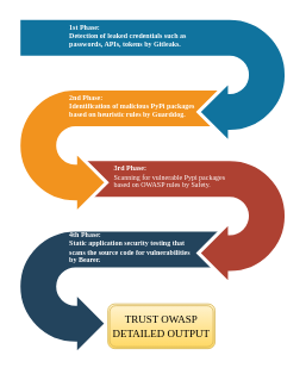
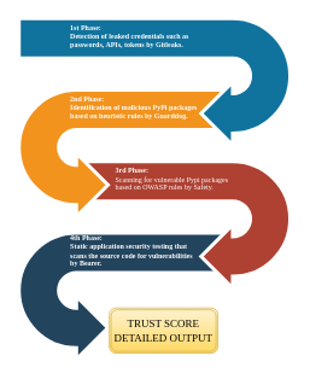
  <mxCell id="0" />
  <mxCell id="1" parent="0" />
  <mxCell id="2" value="" style="html=1;shadow=0;dashed=0;align=center;verticalAlign=middle;shape=mxgraph.arrows2.uTurnArrow;dy=22;arrowHead=70;dx2=35;strokeColor=#ffffff;fillColor=#23445D;fontSize=12;fontColor=#3333FF;flipV=1;strokeWidth=4;" vertex="1" parent="1"><mxGeometry x="20" y="257" width="230" height="140" as="geometry" /></mxCell>
  <mxCell id="3" value="" style="html=1;shadow=0;dashed=0;align=center;verticalAlign=middle;shape=mxgraph.arrows2.uTurnArrow;dy=22;arrowHead=70;dx2=35;strokeColor=#ffffff;fillColor=#AE4132;fontSize=12;fontColor=#3333FF;flipH=1;flipV=1;strokeWidth=4;" vertex="1" parent="1"><mxGeometry x="90" y="178" width="230" height="140" as="geometry" /></mxCell>
  <mxCell id="4" value="" style="html=1;shadow=0;dashed=0;align=center;verticalAlign=middle;shape=mxgraph.arrows2.uTurnArrow;dy=22;arrowHead=70;dx2=35;strokeColor=#ffffff;fillColor=#F2931E;fontSize=12;fontColor=#3333FF;flipV=1;strokeWidth=4;" vertex="1" parent="1"><mxGeometry x="20" y="99" width="230" height="140" as="geometry" /></mxCell>
  <mxCell id="5" value="" style="html=1;shadow=0;dashed=0;align=center;verticalAlign=middle;shape=mxgraph.arrows2.uTurnArrow;dy=22;arrowHead=70;dx2=35;strokeColor=#ffffff;fillColor=#10739E;fontSize=12;fontColor=#3333FF;flipH=1;flipV=1;strokeWidth=4;" vertex="1" parent="1"><mxGeometry x="20" y="20" width="300" height="140" as="geometry" /></mxCell>
  <mxCell id="6" value="&lt;b&gt;1st Phase:&lt;br&gt;Detection of leaked credentials such as passwords, APIs, tokens by Gitleaks.&lt;/b&gt;" style="rounded=0;whiteSpace=wrap;shadow=0;strokeColor=none;strokeWidth=6;fillColor=none;fontSize=8;fontColor=#FFFFFF;align=left;html=1;spacingLeft=5;fontFamily=Times New Roman;" vertex="1" parent="1"><mxGeometry x="70" y="20" width="150" height="40" as="geometry" /></mxCell>
  <mxCell id="7" value="&lt;b&gt;2nd Phase:&lt;br&gt;Identification of malicious PyPi packages based on heuristic rules by Guarddog.&lt;/b&gt;" style="rounded=0;whiteSpace=wrap;shadow=0;strokeColor=none;strokeWidth=6;fillColor=none;fontSize=8;fontColor=#FFFFFF;align=left;html=1;spacingLeft=5;fontFamily=Times New Roman;" vertex="1" parent="1"><mxGeometry x="70" y="99" width="150" height="40" as="geometry" /></mxCell>
  <mxCell id="8" value="&lt;b&gt;3rd Phase:&lt;br&gt;&lt;/b&gt;Scanning for vulnerable Pypi packages based on OWASP rules by Safety." style="rounded=0;whiteSpace=wrap;shadow=0;strokeColor=none;strokeWidth=6;fillColor=none;fontSize=8;fontColor=#FFFFFF;align=left;html=1;spacingLeft=5;fontFamily=Times New Roman;" vertex="1" parent="1"><mxGeometry x="120" y="178" width="150" height="40" as="geometry" /></mxCell>
  <mxCell id="9" value="&lt;b&gt;4th Phase:&lt;br&gt;Static application security testing that scans the source code for vulnerabilities by Bearer.&lt;/b&gt;" style="rounded=0;whiteSpace=wrap;shadow=0;strokeColor=none;strokeWidth=6;fillColor=none;fontSize=8;fontColor=#FFFFFF;align=left;html=1;spacingLeft=5;fontFamily=Times New Roman;" vertex="1" parent="1"><mxGeometry x="70" y="257" width="150" height="40" as="geometry" /></mxCell>
- <mxCell id="10" value="TRUST OWASP&lt;div&gt;DETAILED OUTPUT&lt;/div&gt;" style="shape=ext;double=1;rounded=1;whiteSpace=wrap;html=1;fillColor=#fff2cc;strokeColor=#d6b656;gradientColor=#ffd966;fontFamily=Times New Roman;" vertex="1" parent="1"><mxGeometry x="120" y="340" width="120" height="50" as="geometry" /></mxCell>
+ <mxCell id="10" value="TRUST SCORE&lt;div&gt;DETAILED OUTPUT&lt;/div&gt;" style="shape=ext;double=1;rounded=1;whiteSpace=wrap;html=1;fillColor=#fff2cc;strokeColor=#d6b656;gradientColor=#ffd966;fontFamily=Times New Roman;" vertex="1" parent="1"><mxGeometry x="120" y="340" width="120" height="50" as="geometry" /></mxCell>
